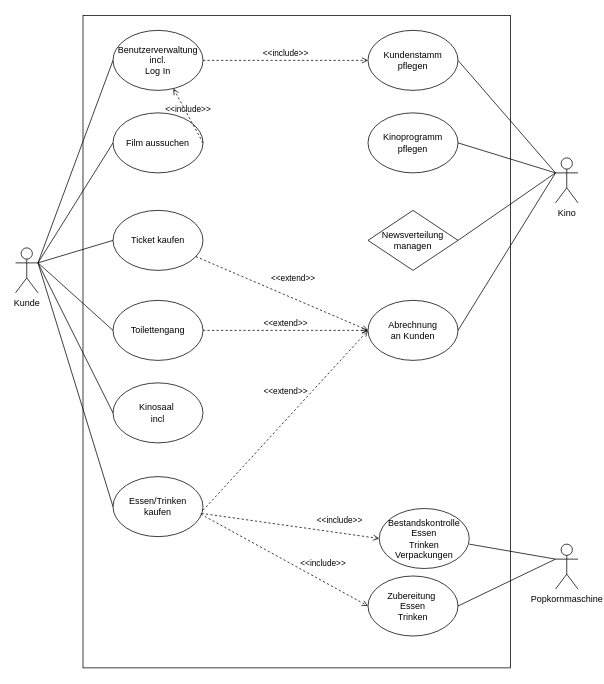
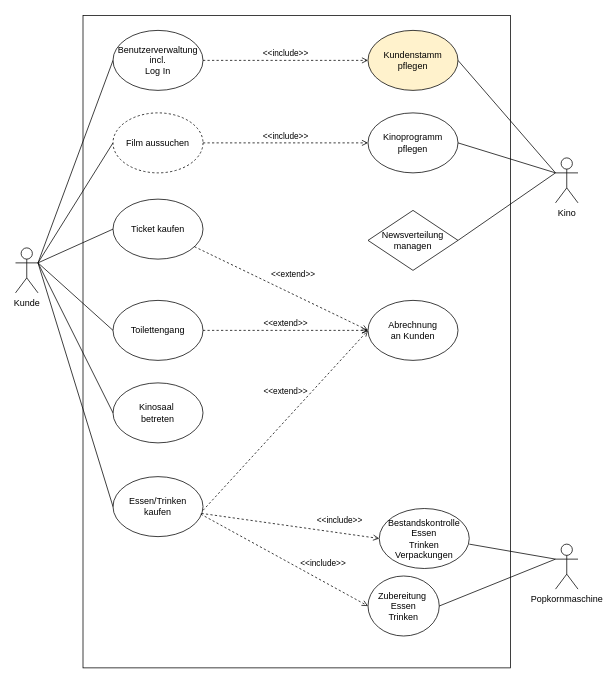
  <mxCell id="0" />
  <mxCell id="1" parent="0" />
  <mxCell id="2" value="" style="rounded=0;whiteSpace=wrap;html=1;" parent="1" vertex="1"><mxGeometry x="110" y="20" width="570" height="870" as="geometry" /></mxCell>
  <mxCell id="3" value="Kunde" style="shape=umlActor;verticalLabelPosition=bottom;verticalAlign=top;html=1;outlineConnect=0;" parent="1" vertex="1"><mxGeometry x="20" y="330" width="30" height="60" as="geometry" /></mxCell>
  <mxCell id="4" value="Kino" style="shape=umlActor;verticalLabelPosition=bottom;verticalAlign=top;html=1;outlineConnect=0;" parent="1" vertex="1"><mxGeometry x="740" y="210" width="30" height="60" as="geometry" /></mxCell>
  <mxCell id="5" value="Popkornmaschine" style="shape=umlActor;verticalLabelPosition=bottom;verticalAlign=top;html=1;outlineConnect=0;" parent="1" vertex="1"><mxGeometry x="740" y="725" width="30" height="60" as="geometry" /></mxCell>
- <mxCell id="6" value="Ticket kaufen" style="ellipse;whiteSpace=wrap;html=1;" parent="1" vertex="1"><mxGeometry x="150" y="280" width="120" height="80" as="geometry" /></mxCell>
- <mxCell id="7" value="Film aussuchen" style="ellipse;whiteSpace=wrap;html=1;" parent="1" vertex="1"><mxGeometry x="150" y="150" width="120" height="80" as="geometry" /></mxCell>
+ <mxCell id="6" value="Ticket kaufen" style="ellipse;whiteSpace=wrap;html=1;" parent="1" vertex="1"><mxGeometry x="150" y="265" width="120" height="80" as="geometry" /></mxCell>
+ <mxCell id="7" value="Film aussuchen" style="ellipse;whiteSpace=wrap;html=1;dashed=1;" parent="1" vertex="1"><mxGeometry x="150" y="150" width="120" height="80" as="geometry" /></mxCell>
  <mxCell id="8" value="Toilettengang" style="ellipse;whiteSpace=wrap;html=1;" parent="1" vertex="1"><mxGeometry x="150" y="400" width="120" height="80" as="geometry" /></mxCell>
- <mxCell id="9" value="Kinosaal&amp;nbsp;&lt;br&gt;incl" style="ellipse;whiteSpace=wrap;html=1;" parent="1" vertex="1"><mxGeometry x="150" y="510" width="120" height="80" as="geometry" /></mxCell>
+ <mxCell id="9" value="Kinosaal&amp;nbsp;&lt;br&gt;betreten" style="ellipse;whiteSpace=wrap;html=1;" parent="1" vertex="1"><mxGeometry x="150" y="510" width="120" height="80" as="geometry" /></mxCell>
  <mxCell id="10" value="Kinoprogramm&lt;br&gt;pflegen" style="ellipse;whiteSpace=wrap;html=1;" parent="1" vertex="1"><mxGeometry x="490" y="150" width="120" height="80" as="geometry" /></mxCell>
- <mxCell id="11" value="Kundenstamm pflegen" style="ellipse;whiteSpace=wrap;html=1;" parent="1" vertex="1"><mxGeometry x="490" y="40" width="120" height="80" as="geometry" /></mxCell>
+ <mxCell id="11" value="Kundenstamm pflegen" style="ellipse;whiteSpace=wrap;html=1;fillColor=#fff2cc;" parent="1" vertex="1"><mxGeometry x="490" y="40" width="120" height="80" as="geometry" /></mxCell>
  <mxCell id="12" value="Newsverteilung&lt;br&gt;managen" style="rhombus;whiteSpace=wrap;html=1;" parent="1" vertex="1"><mxGeometry x="490" y="280" width="120" height="80" as="geometry" /></mxCell>
  <mxCell id="13" value="Bestandskontrolle&lt;br&gt;Essen&lt;br&gt;Trinken&lt;br&gt;Verpackungen" style="ellipse;whiteSpace=wrap;html=1;" parent="1" vertex="1"><mxGeometry x="505" y="677.5" width="120" height="80" as="geometry" /></mxCell>
- <mxCell id="14" value="Zubereitung&amp;nbsp;&lt;br&gt;Essen&lt;br&gt;Trinken" style="ellipse;whiteSpace=wrap;html=1;" parent="1" vertex="1"><mxGeometry x="490" y="767.5" width="120" height="80" as="geometry" /></mxCell>
+ <mxCell id="14" value="Zubereitung&amp;nbsp;&lt;br&gt;Essen&lt;br&gt;Trinken" style="ellipse;whiteSpace=wrap;html=1;" parent="1" vertex="1"><mxGeometry x="490" y="767.5" width="95" height="80" as="geometry" /></mxCell>
  <mxCell id="15" value="Essen/Trinken&lt;br&gt;kaufen" style="ellipse;whiteSpace=wrap;html=1;" parent="1" vertex="1"><mxGeometry x="150" y="635" width="120" height="80" as="geometry" /></mxCell>
  <mxCell id="16" value="Abrechnung&lt;br&gt;an Kunden" style="ellipse;whiteSpace=wrap;html=1;" parent="1" vertex="1"><mxGeometry x="490" y="400" width="120" height="80" as="geometry" /></mxCell>
  <mxCell id="17" value="Benutzerverwaltung&lt;br&gt;incl.&lt;br&gt;Log In" style="ellipse;whiteSpace=wrap;html=1;" parent="1" vertex="1"><mxGeometry x="150" y="40" width="120" height="80" as="geometry" /></mxCell>
  <mxCell id="18" value="&amp;lt;&amp;lt;include&amp;gt;&amp;gt;" style="html=1;verticalAlign=bottom;labelBackgroundColor=none;endArrow=open;endFill=0;dashed=1;rounded=0;exitX=0.983;exitY=0.613;exitDx=0;exitDy=0;exitPerimeter=0;entryX=0;entryY=0.5;entryDx=0;entryDy=0;" parent="1" source="15" target="13" edge="1"><mxGeometry x="0.543" y="8" width="160" relative="1" as="geometry"><mxPoint x="320" y="620" as="sourcePoint" /><mxPoint x="480" y="620" as="targetPoint" /><mxPoint as="offset" /></mxGeometry></mxCell>
  <mxCell id="19" value="&amp;lt;&amp;lt;include&amp;gt;&amp;gt;" style="html=1;verticalAlign=bottom;labelBackgroundColor=none;endArrow=open;endFill=0;dashed=1;rounded=0;exitX=0.975;exitY=0.625;exitDx=0;exitDy=0;exitPerimeter=0;entryX=0;entryY=0.5;entryDx=0;entryDy=0;" parent="1" source="15" target="14" edge="1"><mxGeometry x="0.407" y="13" width="160" relative="1" as="geometry"><mxPoint x="320" y="620" as="sourcePoint" /><mxPoint x="480" y="620" as="targetPoint" /><mxPoint as="offset" /></mxGeometry></mxCell>
  <mxCell id="20" value="&amp;lt;&amp;lt;include&amp;gt;&amp;gt;" style="html=1;verticalAlign=bottom;labelBackgroundColor=none;endArrow=open;endFill=0;dashed=1;rounded=0;exitX=1;exitY=0.5;exitDx=0;exitDy=0;entryX=0;entryY=0.5;entryDx=0;entryDy=0;" parent="1" source="17" target="11" edge="1"><mxGeometry width="160" relative="1" as="geometry"><mxPoint x="320" y="320" as="sourcePoint" /><mxPoint x="480" y="320" as="targetPoint" /></mxGeometry></mxCell>
- <mxCell id="21" value="&amp;lt;&amp;lt;include&amp;gt;&amp;gt;" style="html=1;verticalAlign=bottom;labelBackgroundColor=none;endArrow=open;endFill=0;dashed=1;rounded=0;exitX=1;exitY=0.5;exitDx=0;exitDy=0;" parent="1" source="7" target="17" edge="1"><mxGeometry width="160" relative="1" as="geometry"><mxPoint x="320" y="320" as="sourcePoint" /><mxPoint x="480" y="320" as="targetPoint" /></mxGeometry></mxCell>
+ <mxCell id="21" value="&amp;lt;&amp;lt;include&amp;gt;&amp;gt;" style="html=1;verticalAlign=bottom;labelBackgroundColor=none;endArrow=open;endFill=0;dashed=1;rounded=0;exitX=1;exitY=0.5;exitDx=0;exitDy=0;entryX=0;entryY=0.5;entryDx=0;entryDy=0;" parent="1" source="7" target="10" edge="1"><mxGeometry width="160" relative="1" as="geometry"><mxPoint x="320" y="320" as="sourcePoint" /><mxPoint x="480" y="320" as="targetPoint" /></mxGeometry></mxCell>
  <mxCell id="22" value="" style="endArrow=none;html=1;rounded=0;exitX=1;exitY=0.333;exitDx=0;exitDy=0;exitPerimeter=0;entryX=0;entryY=0.5;entryDx=0;entryDy=0;" parent="1" source="3" target="17" edge="1"><mxGeometry width="50" height="50" relative="1" as="geometry"><mxPoint x="380" y="350" as="sourcePoint" /><mxPoint x="430" y="300" as="targetPoint" /></mxGeometry></mxCell>
  <mxCell id="23" value="" style="endArrow=none;html=1;rounded=0;exitX=1;exitY=0.333;exitDx=0;exitDy=0;exitPerimeter=0;entryX=0;entryY=0.5;entryDx=0;entryDy=0;" parent="1" source="3" target="7" edge="1"><mxGeometry width="50" height="50" relative="1" as="geometry"><mxPoint x="380" y="350" as="sourcePoint" /><mxPoint x="430" y="300" as="targetPoint" /></mxGeometry></mxCell>
  <mxCell id="24" value="" style="endArrow=none;html=1;rounded=0;exitX=1;exitY=0.333;exitDx=0;exitDy=0;exitPerimeter=0;entryX=0;entryY=0.5;entryDx=0;entryDy=0;" parent="1" source="3" target="6" edge="1"><mxGeometry width="50" height="50" relative="1" as="geometry"><mxPoint x="380" y="350" as="sourcePoint" /><mxPoint x="430" y="300" as="targetPoint" /></mxGeometry></mxCell>
  <mxCell id="25" value="" style="endArrow=none;html=1;rounded=0;exitX=1;exitY=0.333;exitDx=0;exitDy=0;exitPerimeter=0;entryX=0;entryY=0.5;entryDx=0;entryDy=0;" parent="1" source="3" target="8" edge="1"><mxGeometry width="50" height="50" relative="1" as="geometry"><mxPoint x="380" y="350" as="sourcePoint" /><mxPoint x="430" y="300" as="targetPoint" /></mxGeometry></mxCell>
  <mxCell id="26" value="" style="endArrow=none;html=1;rounded=0;exitX=1;exitY=0.333;exitDx=0;exitDy=0;exitPerimeter=0;entryX=0;entryY=0.5;entryDx=0;entryDy=0;" parent="1" source="3" target="9" edge="1"><mxGeometry width="50" height="50" relative="1" as="geometry"><mxPoint x="380" y="550" as="sourcePoint" /><mxPoint x="430" y="500" as="targetPoint" /></mxGeometry></mxCell>
  <mxCell id="27" value="" style="endArrow=none;html=1;rounded=0;exitX=1;exitY=0.333;exitDx=0;exitDy=0;exitPerimeter=0;entryX=0;entryY=0.5;entryDx=0;entryDy=0;" parent="1" source="3" target="15" edge="1"><mxGeometry width="50" height="50" relative="1" as="geometry"><mxPoint x="380" y="550" as="sourcePoint" /><mxPoint x="430" y="500" as="targetPoint" /></mxGeometry></mxCell>
  <mxCell id="28" value="" style="endArrow=none;html=1;rounded=0;entryX=0;entryY=0.333;entryDx=0;entryDy=0;entryPerimeter=0;exitX=1;exitY=0.5;exitDx=0;exitDy=0;" parent="1" source="11" target="4" edge="1"><mxGeometry width="50" height="50" relative="1" as="geometry"><mxPoint x="380" y="350" as="sourcePoint" /><mxPoint x="430" y="300" as="targetPoint" /></mxGeometry></mxCell>
  <mxCell id="29" value="" style="endArrow=none;html=1;rounded=0;entryX=0;entryY=0.333;entryDx=0;entryDy=0;entryPerimeter=0;exitX=1;exitY=0.5;exitDx=0;exitDy=0;" parent="1" source="10" target="4" edge="1"><mxGeometry width="50" height="50" relative="1" as="geometry"><mxPoint x="380" y="350" as="sourcePoint" /><mxPoint x="430" y="300" as="targetPoint" /></mxGeometry></mxCell>
  <mxCell id="30" value="" style="endArrow=none;html=1;rounded=0;entryX=0;entryY=0.333;entryDx=0;entryDy=0;entryPerimeter=0;exitX=1;exitY=0.5;exitDx=0;exitDy=0;" parent="1" source="12" target="4" edge="1"><mxGeometry width="50" height="50" relative="1" as="geometry"><mxPoint x="380" y="350" as="sourcePoint" /><mxPoint x="430" y="300" as="targetPoint" /></mxGeometry></mxCell>
- <mxCell id="31" value="" style="endArrow=none;html=1;rounded=0;entryX=0;entryY=0.333;entryDx=0;entryDy=0;entryPerimeter=0;exitX=1;exitY=0.5;exitDx=0;exitDy=0;" parent="1" source="16" target="4" edge="1"><mxGeometry width="50" height="50" relative="1" as="geometry"><mxPoint x="380" y="350" as="sourcePoint" /><mxPoint x="430" y="300" as="targetPoint" /></mxGeometry></mxCell>
  <mxCell id="32" value="" style="endArrow=none;html=1;rounded=0;entryX=0;entryY=0.333;entryDx=0;entryDy=0;entryPerimeter=0;exitX=1;exitY=0.594;exitDx=0;exitDy=0;exitPerimeter=0;" parent="1" source="13" target="5" edge="1"><mxGeometry width="50" height="50" relative="1" as="geometry"><mxPoint x="380" y="650" as="sourcePoint" /><mxPoint x="430" y="600" as="targetPoint" /></mxGeometry></mxCell>
  <mxCell id="33" value="" style="endArrow=none;html=1;rounded=0;entryX=0;entryY=0.333;entryDx=0;entryDy=0;entryPerimeter=0;exitX=1;exitY=0.5;exitDx=0;exitDy=0;" parent="1" source="14" target="5" edge="1"><mxGeometry width="50" height="50" relative="1" as="geometry"><mxPoint x="380" y="650" as="sourcePoint" /><mxPoint x="430" y="600" as="targetPoint" /></mxGeometry></mxCell>
  <mxCell id="34" value="&amp;lt;&amp;lt;extend&amp;gt;&amp;gt;" style="html=1;verticalAlign=bottom;labelBackgroundColor=none;endArrow=open;endFill=0;dashed=1;rounded=0;entryX=0;entryY=0.5;entryDx=0;entryDy=0;" edge="1" parent="1" source="6" target="16"><mxGeometry x="0.075" y="16" width="160" relative="1" as="geometry"><mxPoint x="270" y="320" as="sourcePoint" /><mxPoint x="430" y="320" as="targetPoint" /><mxPoint as="offset" /></mxGeometry></mxCell>
  <mxCell id="35" value="&amp;lt;&amp;lt;extend&amp;gt;&amp;gt;" style="html=1;verticalAlign=bottom;labelBackgroundColor=none;endArrow=open;endFill=0;dashed=1;rounded=0;entryX=0;entryY=0.5;entryDx=0;entryDy=0;" edge="1" parent="1" target="16"><mxGeometry width="160" relative="1" as="geometry"><mxPoint x="270" y="440" as="sourcePoint" /><mxPoint x="430" y="440" as="targetPoint" /></mxGeometry></mxCell>
  <mxCell id="36" value="&amp;lt;&amp;lt;extend&amp;gt;&amp;gt;" style="html=1;verticalAlign=bottom;labelBackgroundColor=none;endArrow=open;endFill=0;dashed=1;rounded=0;" edge="1" parent="1"><mxGeometry x="0.136" y="20" width="160" relative="1" as="geometry"><mxPoint x="270" y="680" as="sourcePoint" /><mxPoint x="490" y="440" as="targetPoint" /><mxPoint as="offset" /></mxGeometry></mxCell>
